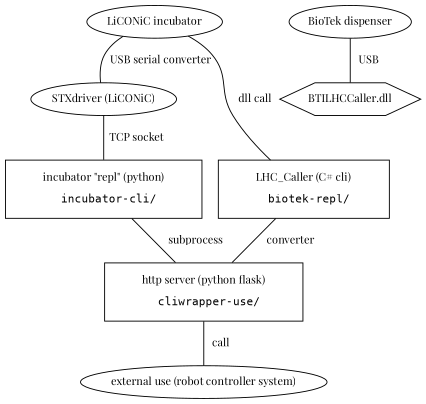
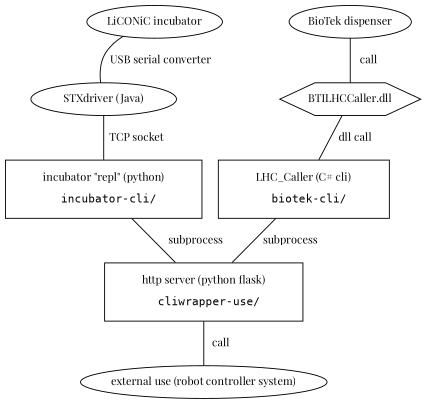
  graph {
    fontname="Playfair Display"
    rank=same
    node [fontname="Playfair Display" fontsize=12 shape=ellipse]
    edge [fontname="Playfair Display" fontsize=12]
    n1 [label="BTILHCCaller.dll" shape=hexagon]
-   n2 [label=<         LHC_Caller (C# cli)         <BR/><BR/>         <FONT FACE="Consolas">biotek-repl/</FONT>     > margin=0.2 shape=box]
+   n2 [label=<         LHC_Caller (C# cli)         <BR/><BR/>         <FONT FACE="Consolas">biotek-cli/</FONT>     > margin=0.2 shape=box]
    n3 [label="BioTek dispenser"]
    n4 [label="LiCONiC incubator"]
-   n5 [label="STXdriver (LiCONiC)"]
+   n5 [label="STXdriver (Java)"]
    n6 [label=<         incubator "repl" (python)         <BR/><BR/>         <FONT FACE="Consolas">incubator-cli/</FONT>     > margin=0.2 shape=box]
    n7 [label=<         http server (python flask)         <BR/><BR/>         <FONT FACE="Consolas">cliwrapper-use/</FONT>     > margin=0.2 shape=box]
    n8 [label="external use (robot controller system)"]
-   n4 -- n2 [label="  dll call"]
-   n2 -- n7 [label="  converter"]
-   n3 -- n1 [label="   USB"]
+   n1 -- n2 [label="  dll call"]
+   n2 -- n7 [label="  subprocess"]
+   n3 -- n1 [label="   call"]
    n4 -- n5 [label="  USB serial converter"]
    n5 -- n6 [label="  TCP socket"]
    n6 -- n7 [label="    subprocess"]
    n7 -- n8 [label="   call"]
  }
